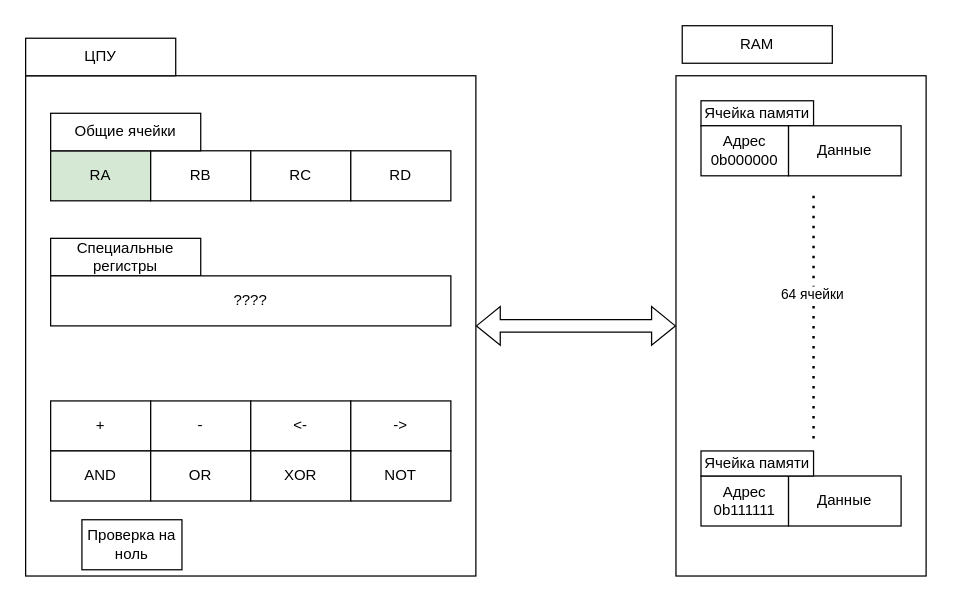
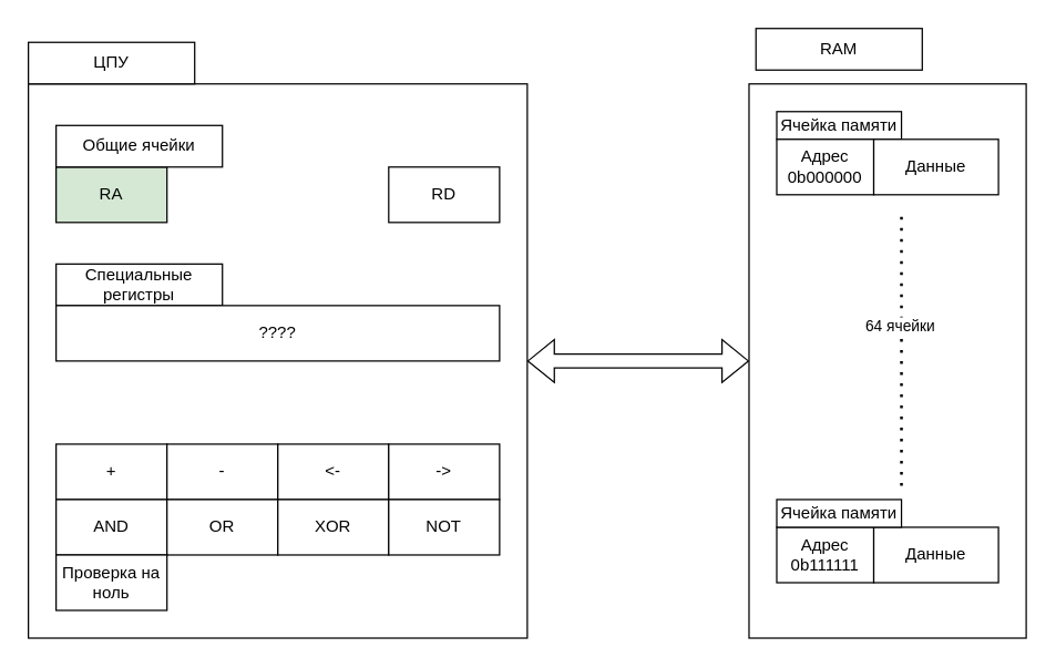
  <mxCell id="0" />
  <mxCell id="1" parent="0" />
  <mxCell id="2" value="" style="rounded=0;whiteSpace=wrap;html=1;" parent="1" vertex="1"><mxGeometry x="20" y="60" width="360" height="400" as="geometry" /></mxCell>
  <mxCell id="3" value="ЦПУ" style="rounded=0;whiteSpace=wrap;html=1;" parent="1" vertex="1"><mxGeometry x="20" y="30" width="120" height="30" as="geometry" /></mxCell>
  <mxCell id="4" value="RA" style="rounded=0;whiteSpace=wrap;html=1;fillColor=#d5e8d4;" parent="1" vertex="1"><mxGeometry x="40" y="120" width="80" height="40" as="geometry" /></mxCell>
- <mxCell id="5" value="RB" style="rounded=0;whiteSpace=wrap;html=1;" parent="1" vertex="1"><mxGeometry x="120" y="120" width="80" height="40" as="geometry" /></mxCell>
- <mxCell id="6" value="RC" style="rounded=0;whiteSpace=wrap;html=1;" parent="1" vertex="1"><mxGeometry x="200" y="120" width="80" height="40" as="geometry" /></mxCell>
  <mxCell id="7" value="RD" style="rounded=0;whiteSpace=wrap;html=1;" parent="1" vertex="1"><mxGeometry x="280" y="120" width="80" height="40" as="geometry" /></mxCell>
  <mxCell id="8" value="Общие ячейки" style="rounded=0;whiteSpace=wrap;html=1;" parent="1" vertex="1"><mxGeometry x="40" y="90" width="120" height="30" as="geometry" /></mxCell>
  <mxCell id="9" value="Специальные регистры" style="rounded=0;whiteSpace=wrap;html=1;" parent="1" vertex="1"><mxGeometry x="40" y="190" width="120" height="30" as="geometry" /></mxCell>
  <mxCell id="10" value="????" style="rounded=0;whiteSpace=wrap;html=1;" parent="1" vertex="1"><mxGeometry x="40" y="220" width="320" height="40" as="geometry" /></mxCell>
  <mxCell id="11" value="+" style="rounded=0;whiteSpace=wrap;html=1;" parent="1" vertex="1"><mxGeometry x="40" y="320" width="80" height="40" as="geometry" /></mxCell>
  <mxCell id="12" value="-" style="rounded=0;whiteSpace=wrap;html=1;" parent="1" vertex="1"><mxGeometry x="120" y="320" width="80" height="40" as="geometry" /></mxCell>
  <mxCell id="13" value="&amp;lt;-" style="rounded=0;whiteSpace=wrap;html=1;" parent="1" vertex="1"><mxGeometry x="200" y="320" width="80" height="40" as="geometry" /></mxCell>
  <mxCell id="14" value="-&amp;gt;" style="rounded=0;whiteSpace=wrap;html=1;" parent="1" vertex="1"><mxGeometry x="280" y="320" width="80" height="40" as="geometry" /></mxCell>
  <mxCell id="15" value="AND" style="rounded=0;whiteSpace=wrap;html=1;" parent="1" vertex="1"><mxGeometry x="40" y="360" width="80" height="40" as="geometry" /></mxCell>
  <mxCell id="16" value="OR" style="rounded=0;whiteSpace=wrap;html=1;" parent="1" vertex="1"><mxGeometry x="120" y="360" width="80" height="40" as="geometry" /></mxCell>
  <mxCell id="17" value="XOR" style="rounded=0;whiteSpace=wrap;html=1;" parent="1" vertex="1"><mxGeometry x="200" y="360" width="80" height="40" as="geometry" /></mxCell>
  <mxCell id="18" value="NOT" style="rounded=0;whiteSpace=wrap;html=1;" parent="1" vertex="1"><mxGeometry x="280" y="360" width="80" height="40" as="geometry" /></mxCell>
- <mxCell id="19" value="Проверка на ноль" style="rounded=0;whiteSpace=wrap;html=1;" parent="1" vertex="1"><mxGeometry x="65" y="415" width="80" height="40" as="geometry" /></mxCell>
+ <mxCell id="19" value="Проверка на ноль" style="rounded=0;whiteSpace=wrap;html=1;" parent="1" vertex="1"><mxGeometry x="40" y="400" width="80" height="40" as="geometry" /></mxCell>
  <mxCell id="20" value="" style="rounded=0;whiteSpace=wrap;html=1;" parent="1" vertex="1"><mxGeometry x="540" y="60" width="200" height="400" as="geometry" /></mxCell>
  <mxCell id="21" value="RAM" style="rounded=0;whiteSpace=wrap;html=1;" parent="1" vertex="1"><mxGeometry x="545" y="20" width="120" height="30" as="geometry" /></mxCell>
  <mxCell id="22" value="Ячейка памяти" style="rounded=0;whiteSpace=wrap;html=1;" parent="1" vertex="1"><mxGeometry x="560" y="80" width="90" height="20" as="geometry" /></mxCell>
  <mxCell id="23" value="" style="endArrow=none;dashed=1;html=1;dashPattern=1 3;strokeWidth=2;rounded=0;exitX=0.55;exitY=0.725;exitDx=0;exitDy=0;exitPerimeter=0;" parent="1" source="20" edge="1"><mxGeometry width="50" height="50" relative="1" as="geometry"><mxPoint x="440" y="530" as="sourcePoint" /><mxPoint x="650" y="150" as="targetPoint" /><Array as="points"><mxPoint x="650" y="270" /></Array></mxGeometry></mxCell>
  <mxCell id="24" value="64 ячейки" style="edgeLabel;html=1;align=center;verticalAlign=middle;resizable=0;points=[];" parent="23" vertex="1" connectable="0"><mxGeometry x="0.155" y="2" relative="1" as="geometry"><mxPoint as="offset" /></mxGeometry></mxCell>
  <mxCell id="25" value="Адрес&lt;div&gt;0b000000&lt;/div&gt;" style="rounded=0;whiteSpace=wrap;html=1;" parent="1" vertex="1"><mxGeometry x="560" y="100" width="70" height="40" as="geometry" /></mxCell>
  <mxCell id="26" value="Адрес&lt;div&gt;0b111111&lt;/div&gt;" style="rounded=0;whiteSpace=wrap;html=1;" parent="1" vertex="1"><mxGeometry x="560" y="380" width="70" height="40" as="geometry" /></mxCell>
  <mxCell id="27" value="Данные" style="rounded=0;whiteSpace=wrap;html=1;" parent="1" vertex="1"><mxGeometry x="630" y="380" width="90" height="40" as="geometry" /></mxCell>
  <mxCell id="28" value="" style="shape=flexArrow;endArrow=classic;startArrow=classic;html=1;rounded=0;" parent="1" source="2" target="20" edge="1"><mxGeometry width="100" height="100" relative="1" as="geometry"><mxPoint x="430" y="410" as="sourcePoint" /><mxPoint x="530" y="310" as="targetPoint" /></mxGeometry></mxCell>
  <mxCell id="29" value="Данные" style="rounded=0;whiteSpace=wrap;html=1;" vertex="1" parent="1"><mxGeometry x="630" y="100" width="90" height="40" as="geometry" /></mxCell>
  <mxCell id="30" value="Ячейка памяти" style="rounded=0;whiteSpace=wrap;html=1;" vertex="1" parent="1"><mxGeometry x="560" y="360" width="90" height="20" as="geometry" /></mxCell>
